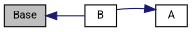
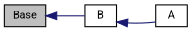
  digraph {
    fontname=Roboto
    rankdir=LR
    node [color=black fillcolor=white fontname=Roboto fontsize=10 shape=record style=filled]
    edge [color=midnightblue dir=back fontname=Roboto fontsize=10 labelfontname=Helvetica labelfontsize=10 style=solid]
    n1 [fillcolor=grey75 fontcolor=black height=0.2 label=Base width=0.4]
    n2 [height=0.2 label=B width=0.4]
    n3 [height=0.2 label=A width=0.4]
    n1 -> n2
-   n3 -> n2
+   n2 -> n3
  }
